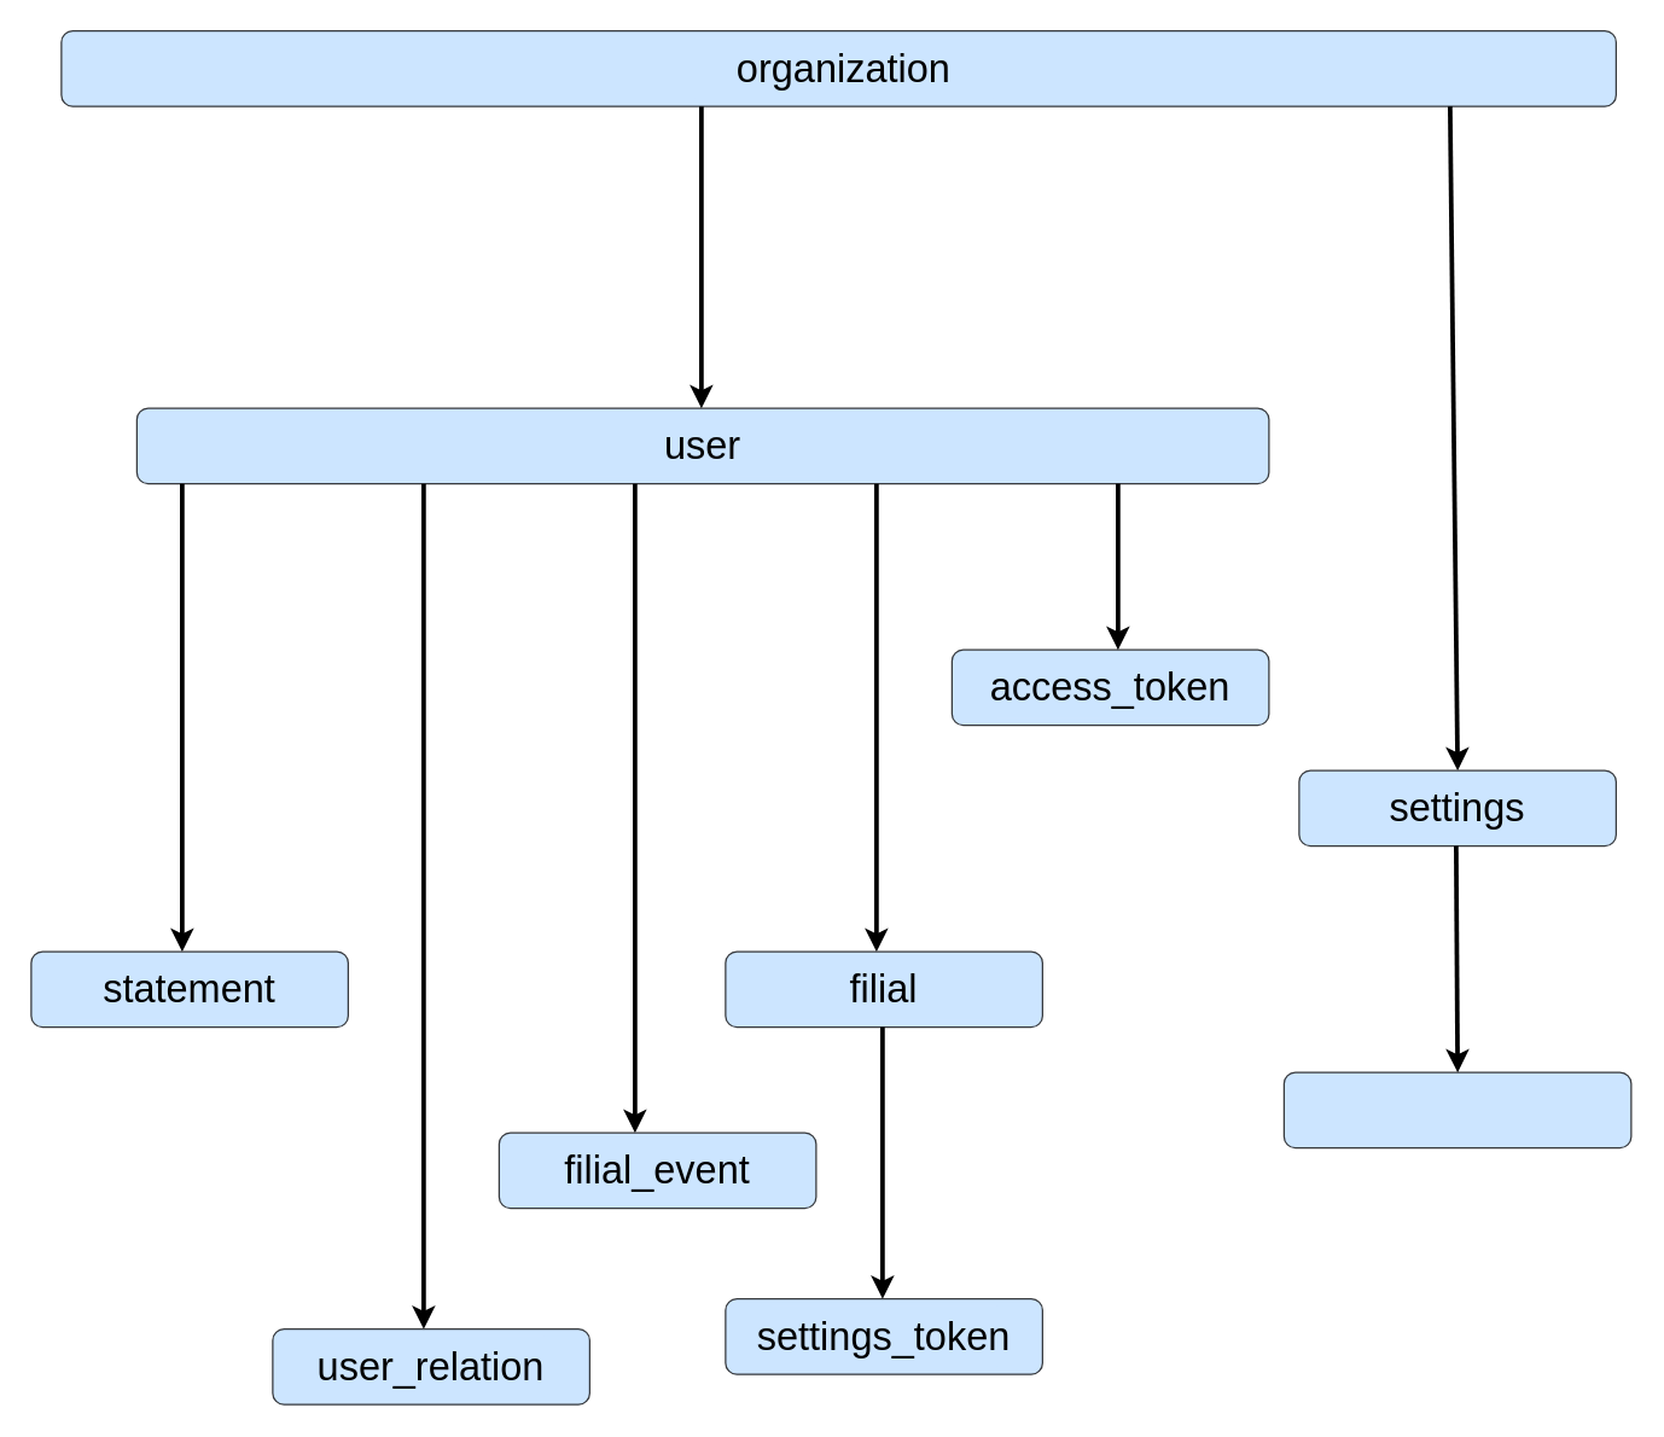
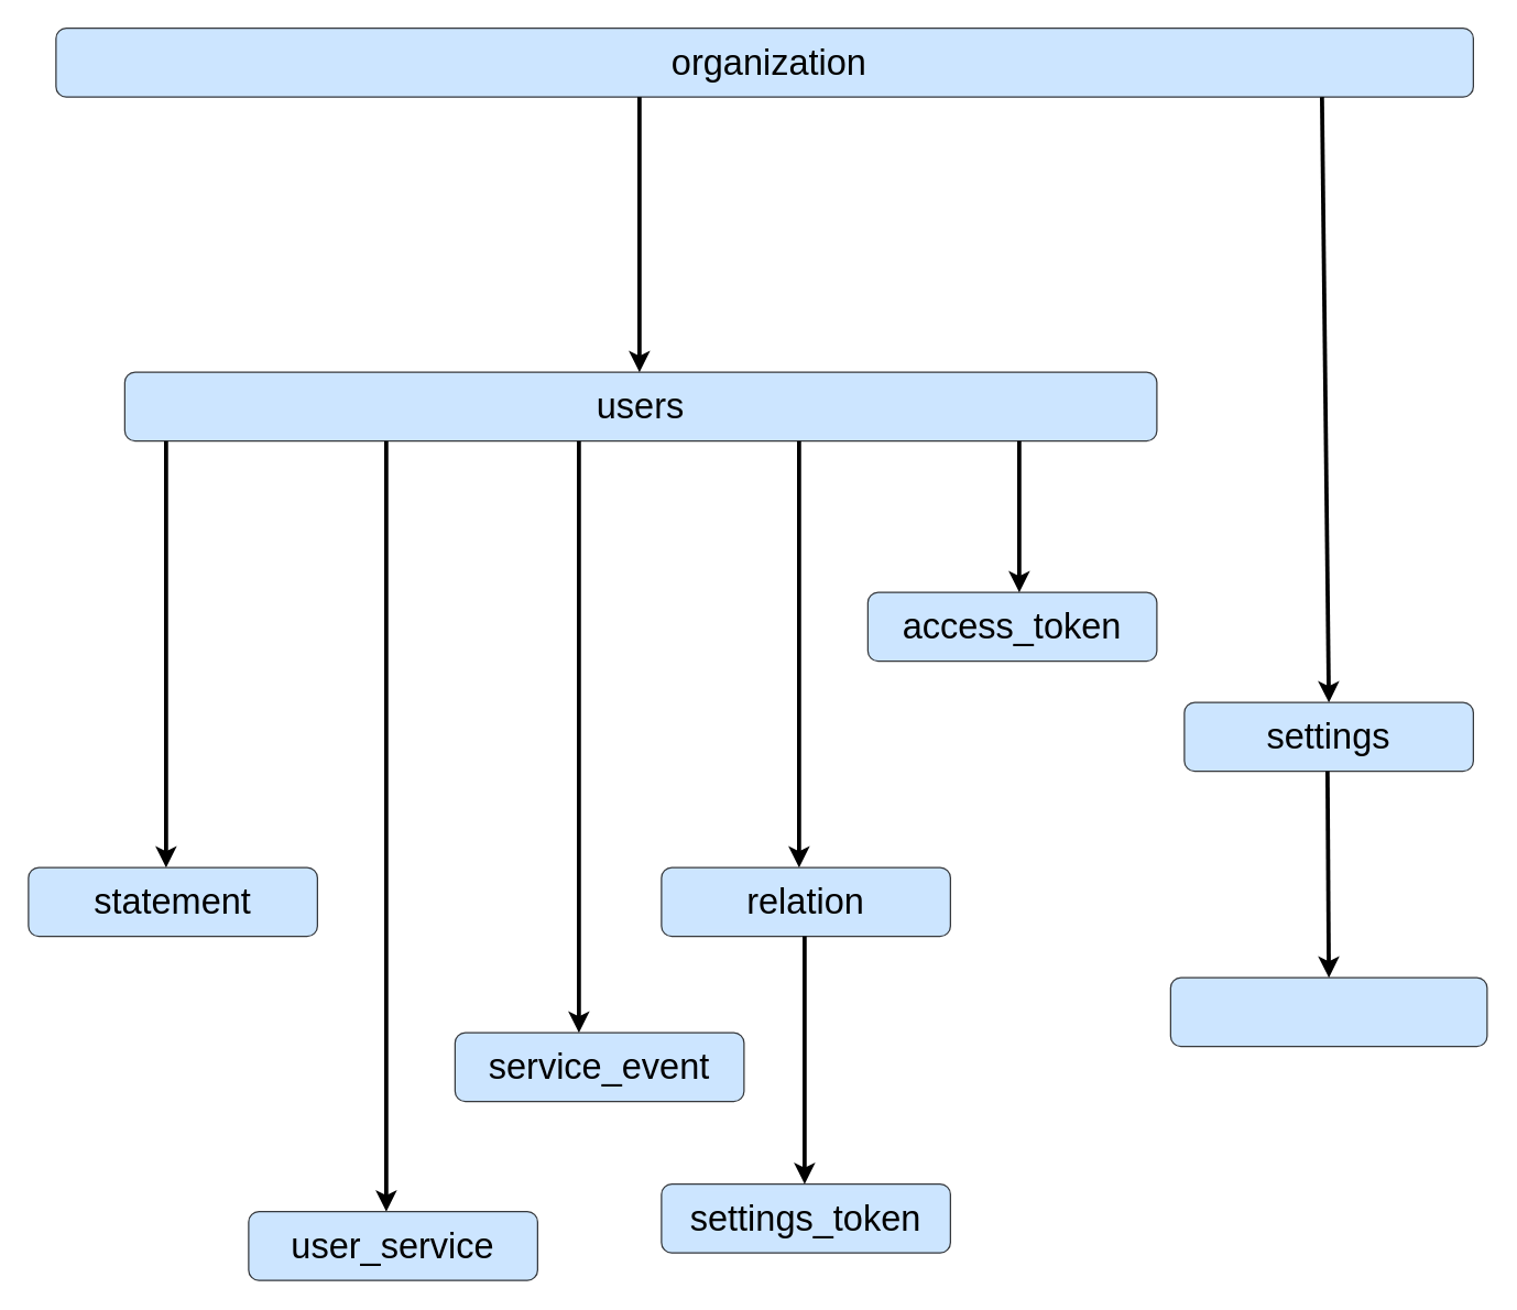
  <mxCell id="0" />
  <mxCell id="1" parent="0" />
  <mxCell id="2" value="" style="rounded=1;whiteSpace=wrap;html=1;fontSize=20;fillColor=#cce5ff;strokeColor=#36393d;" vertex="1" parent="1"><mxGeometry x="40" y="20" width="1030" height="50" as="geometry" /></mxCell>
  <mxCell id="3" value="&lt;font style=&quot;font-size: 26px;&quot;&gt;organization&lt;/font&gt;" style="text;html=1;strokeColor=none;fillColor=#cce5ff;align=center;verticalAlign=middle;whiteSpace=wrap;rounded=0;fontSize=20;" vertex="1" parent="1"><mxGeometry x="460" y="25" width="197" height="40" as="geometry" /></mxCell>
  <mxCell id="4" value="" style="rounded=1;whiteSpace=wrap;html=1;fontSize=20;fillColor=#cce5ff;strokeColor=#36393d;" vertex="1" parent="1"><mxGeometry x="90" y="270" width="750" height="50" as="geometry" /></mxCell>
- <mxCell id="5" value="&lt;font style=&quot;font-size: 26px;&quot;&gt;user&lt;/font&gt;" style="text;html=1;strokeColor=none;fillColor=#cce5ff;align=center;verticalAlign=middle;whiteSpace=wrap;rounded=0;fontSize=20;" vertex="1" parent="1"><mxGeometry x="390" y="275" width="150" height="40" as="geometry" /></mxCell>
+ <mxCell id="5" value="&lt;font style=&quot;font-size: 26px;&quot;&gt;users&lt;/font&gt;" style="text;html=1;strokeColor=none;fillColor=#cce5ff;align=center;verticalAlign=middle;whiteSpace=wrap;rounded=0;fontSize=20;" vertex="1" parent="1"><mxGeometry x="390" y="275" width="150" height="40" as="geometry" /></mxCell>
  <mxCell id="6" value="" style="endArrow=classic;html=1;rounded=0;fontSize=26;strokeWidth=3;" edge="1" parent="1"><mxGeometry width="50" height="50" relative="1" as="geometry"><mxPoint x="464" y="70" as="sourcePoint" /><mxPoint x="464" y="270" as="targetPoint" /></mxGeometry></mxCell>
  <mxCell id="7" value="" style="rounded=1;whiteSpace=wrap;html=1;fontSize=20;fillColor=#cce5ff;strokeColor=#36393d;" vertex="1" parent="1"><mxGeometry x="630" y="430" width="210" height="50" as="geometry" /></mxCell>
  <mxCell id="8" value="&lt;font style=&quot;font-size: 26px;&quot;&gt;access_token&lt;/font&gt;" style="text;html=1;strokeColor=none;fillColor=#cce5ff;align=center;verticalAlign=middle;whiteSpace=wrap;rounded=0;fontSize=20;" vertex="1" parent="1"><mxGeometry x="660" y="435" width="150" height="40" as="geometry" /></mxCell>
  <mxCell id="9" value="" style="endArrow=classic;html=1;rounded=0;fontSize=26;strokeWidth=3;" edge="1" parent="1"><mxGeometry width="50" height="50" relative="1" as="geometry"><mxPoint x="740" y="320" as="sourcePoint" /><mxPoint x="740" y="430" as="targetPoint" /></mxGeometry></mxCell>
  <mxCell id="10" value="" style="endArrow=classic;html=1;rounded=0;fontSize=26;strokeWidth=3;" edge="1" parent="1"><mxGeometry width="50" height="50" relative="1" as="geometry"><mxPoint x="580" y="320" as="sourcePoint" /><mxPoint x="580" y="630" as="targetPoint" /></mxGeometry></mxCell>
  <mxCell id="11" value="" style="endArrow=classic;html=1;rounded=0;fontSize=26;strokeWidth=3;" edge="1" parent="1"><mxGeometry width="50" height="50" relative="1" as="geometry"><mxPoint x="420" y="320" as="sourcePoint" /><mxPoint x="420" y="750" as="targetPoint" /></mxGeometry></mxCell>
  <mxCell id="12" value="" style="endArrow=classic;html=1;rounded=0;fontSize=26;strokeWidth=3;" edge="1" parent="1"><mxGeometry width="50" height="50" relative="1" as="geometry"><mxPoint x="280" y="320" as="sourcePoint" /><mxPoint x="280" y="880" as="targetPoint" /></mxGeometry></mxCell>
  <mxCell id="13" value="" style="endArrow=classic;html=1;rounded=0;fontSize=26;strokeWidth=3;entryX=0.5;entryY=0;entryDx=0;entryDy=0;" edge="1" parent="1" target="23"><mxGeometry width="50" height="50" relative="1" as="geometry"><mxPoint x="960" y="70" as="sourcePoint" /><mxPoint x="960" y="505" as="targetPoint" /></mxGeometry></mxCell>
  <mxCell id="14" value="" style="endArrow=classic;html=1;rounded=0;fontSize=26;strokeWidth=3;" edge="1" parent="1"><mxGeometry width="50" height="50" relative="1" as="geometry"><mxPoint x="120" y="320" as="sourcePoint" /><mxPoint x="120" y="630" as="targetPoint" /></mxGeometry></mxCell>
  <mxCell id="15" value="" style="rounded=1;whiteSpace=wrap;html=1;fontSize=20;fillColor=#cce5ff;strokeColor=#36393d;" vertex="1" parent="1"><mxGeometry x="480" y="630" width="210" height="50" as="geometry" /></mxCell>
- <mxCell id="16" value="&lt;font style=&quot;font-size: 26px;&quot;&gt;filial&lt;/font&gt;" style="text;html=1;strokeColor=none;fillColor=#cce5ff;align=center;verticalAlign=middle;whiteSpace=wrap;rounded=0;fontSize=20;" vertex="1" parent="1"><mxGeometry x="510" y="635" width="150" height="40" as="geometry" /></mxCell>
+ <mxCell id="16" value="&lt;font style=&quot;font-size: 26px;&quot;&gt;relation&lt;/font&gt;" style="text;html=1;strokeColor=none;fillColor=#cce5ff;align=center;verticalAlign=middle;whiteSpace=wrap;rounded=0;fontSize=20;" vertex="1" parent="1"><mxGeometry x="510" y="635" width="150" height="40" as="geometry" /></mxCell>
  <mxCell id="17" value="" style="rounded=1;whiteSpace=wrap;html=1;fontSize=20;fillColor=#cce5ff;strokeColor=#36393d;" vertex="1" parent="1"><mxGeometry x="330" y="750" width="210" height="50" as="geometry" /></mxCell>
- <mxCell id="18" value="&lt;font style=&quot;font-size: 26px;&quot;&gt;filial_event&lt;/font&gt;" style="text;html=1;strokeColor=none;fillColor=#cce5ff;align=center;verticalAlign=middle;whiteSpace=wrap;rounded=0;fontSize=20;" vertex="1" parent="1"><mxGeometry x="360" y="755" width="150" height="40" as="geometry" /></mxCell>
+ <mxCell id="18" value="&lt;font style=&quot;font-size: 26px;&quot;&gt;service_event&lt;/font&gt;" style="text;html=1;strokeColor=none;fillColor=#cce5ff;align=center;verticalAlign=middle;whiteSpace=wrap;rounded=0;fontSize=20;" vertex="1" parent="1"><mxGeometry x="360" y="755" width="150" height="40" as="geometry" /></mxCell>
  <mxCell id="19" value="" style="rounded=1;whiteSpace=wrap;html=1;fontSize=20;fillColor=#cce5ff;strokeColor=#36393d;" vertex="1" parent="1"><mxGeometry x="20" y="630" width="210" height="50" as="geometry" /></mxCell>
  <mxCell id="20" value="&lt;font style=&quot;font-size: 26px;&quot;&gt;statement&lt;/font&gt;" style="text;html=1;strokeColor=none;fillColor=#cce5ff;align=center;verticalAlign=middle;whiteSpace=wrap;rounded=0;fontSize=20;" vertex="1" parent="1"><mxGeometry x="50" y="635" width="150" height="40" as="geometry" /></mxCell>
  <mxCell id="21" value="" style="rounded=1;whiteSpace=wrap;html=1;fontSize=20;fillColor=#cce5ff;strokeColor=#36393d;" vertex="1" parent="1"><mxGeometry x="180" y="880" width="210" height="50" as="geometry" /></mxCell>
- <mxCell id="22" value="&lt;font style=&quot;font-size: 26px;&quot;&gt;user_relation&lt;/font&gt;" style="text;html=1;strokeColor=none;fillColor=#cce5ff;align=center;verticalAlign=middle;whiteSpace=wrap;rounded=0;fontSize=20;" vertex="1" parent="1"><mxGeometry x="210" y="885" width="150" height="40" as="geometry" /></mxCell>
+ <mxCell id="22" value="&lt;font style=&quot;font-size: 26px;&quot;&gt;user_service&lt;/font&gt;" style="text;html=1;strokeColor=none;fillColor=#cce5ff;align=center;verticalAlign=middle;whiteSpace=wrap;rounded=0;fontSize=20;" vertex="1" parent="1"><mxGeometry x="210" y="885" width="150" height="40" as="geometry" /></mxCell>
  <mxCell id="23" value="" style="rounded=1;whiteSpace=wrap;html=1;fontSize=20;fillColor=#cce5ff;strokeColor=#36393d;" vertex="1" parent="1"><mxGeometry x="860" y="510" width="210" height="50" as="geometry" /></mxCell>
  <mxCell id="24" value="&lt;font style=&quot;font-size: 26px;&quot;&gt;settings&lt;/font&gt;" style="text;html=1;strokeColor=none;fillColor=#cce5ff;align=center;verticalAlign=middle;whiteSpace=wrap;rounded=0;fontSize=20;" vertex="1" parent="1"><mxGeometry x="890" y="515" width="150" height="40" as="geometry" /></mxCell>
  <mxCell id="25" value="" style="rounded=1;whiteSpace=wrap;html=1;fontSize=20;fillColor=#cce5ff;strokeColor=#36393d;" vertex="1" parent="1"><mxGeometry x="480" y="860" width="210" height="50" as="geometry" /></mxCell>
  <mxCell id="26" value="&lt;font style=&quot;font-size: 26px;&quot;&gt;settings_token&lt;/font&gt;" style="text;html=1;strokeColor=none;fillColor=#cce5ff;align=center;verticalAlign=middle;whiteSpace=wrap;rounded=0;fontSize=20;" vertex="1" parent="1"><mxGeometry x="510" y="865" width="150" height="40" as="geometry" /></mxCell>
  <mxCell id="27" value="" style="endArrow=classic;html=1;rounded=0;fontSize=26;strokeWidth=3;" edge="1" parent="1"><mxGeometry width="50" height="50" relative="1" as="geometry"><mxPoint x="584" y="680" as="sourcePoint" /><mxPoint x="584" y="860" as="targetPoint" /></mxGeometry></mxCell>
  <mxCell id="28" value="" style="rounded=1;whiteSpace=wrap;html=1;fontSize=20;fillColor=#cce5ff;strokeColor=#36393d;" vertex="1" parent="1"><mxGeometry x="850" y="710" width="230" height="50" as="geometry" /></mxCell>
  <mxCell id="29" value="" style="endArrow=classic;html=1;rounded=0;fontSize=26;strokeWidth=3;entryX=0.5;entryY=0;entryDx=0;entryDy=0;" edge="1" parent="1" target="28"><mxGeometry width="50" height="50" relative="1" as="geometry"><mxPoint x="964" y="560" as="sourcePoint" /><mxPoint x="964" y="700" as="targetPoint" /></mxGeometry></mxCell>
